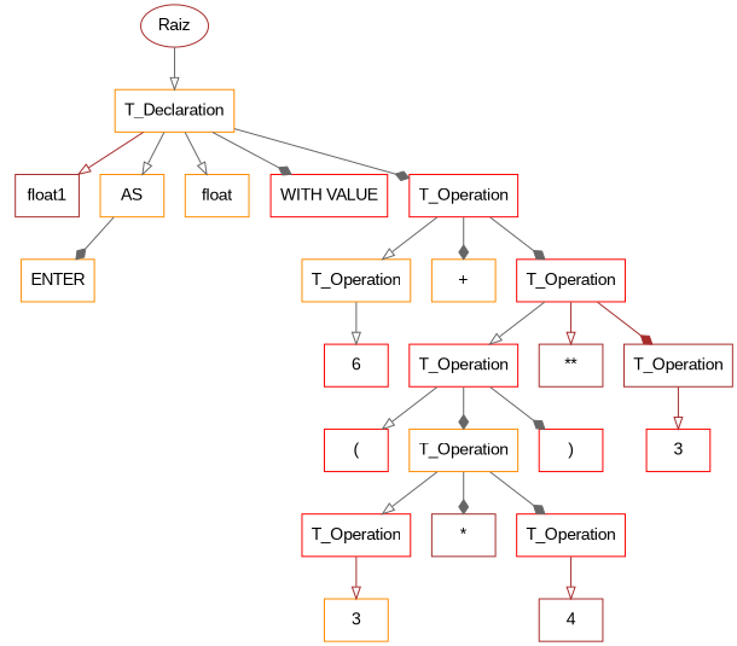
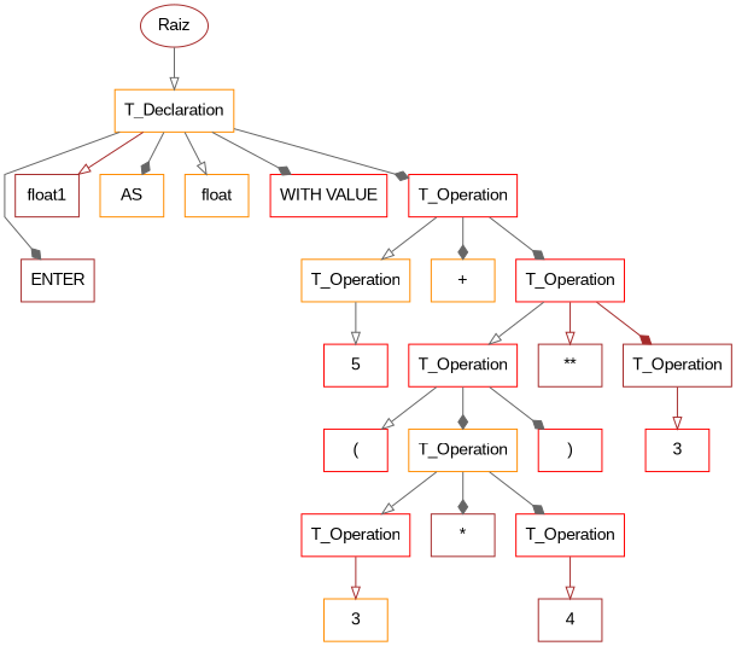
  digraph {
    concentrate=true
    fontname="Liberation Sans"
    splines=polyline
    node [color=red fontname="Liberation Sans" shape=rectangle]
    edge [arrowhead=onormal color=gray40 fontname="Liberation Sans"]
    n1 [color=brown label=Raiz shape=""]
    n2 [color=darkorange label=T_Declaration]
-   n3 [color=darkorange label=ENTER]
+   n3 [color=brown label=ENTER]
    n4 [color=brown label=float1]
    n5 [color=darkorange label=AS]
    n6 [color=darkorange label=float]
    n7 [label="WITH VALUE"]
    n8 [label=T_Operation]
    n9 [color=darkorange label=T_Operation]
    n10 [color=darkorange label="+"]
    n11 [label=T_Operation]
-   n12 [label=6]
+   n12 [label=5]
    n13 [label=T_Operation]
    n14 [color=brown label="**"]
    n15 [color=brown label=T_Operation]
    n16 [label="("]
    n17 [color=darkorange label=T_Operation]
    n18 [label=")"]
    n19 [label=3]
    n20 [label=T_Operation]
    n21 [color=brown label="*"]
    n22 [label=T_Operation]
    n23 [color=darkorange label=3]
    n24 [color=brown label=4]
    n1 -> n2
-   n5 -> n3 [arrowhead=diamond]
+   n2 -> n3 [arrowhead=diamond]
    n2 -> n4 [color=brown]
-   n2 -> n5
+   n2 -> n5 [arrowhead=diamond]
    n2 -> n6
    n2 -> n7 [arrowhead=diamond]
    n2 -> n8 [arrowhead=diamond]
    n8 -> n9
    n8 -> n10 [arrowhead=diamond]
    n8 -> n11 [arrowhead=diamond]
    n9 -> n12
    n11 -> n13
    n11 -> n14 [color=brown]
    n11 -> n15 [arrowhead=diamond color=brown]
    n13 -> n16
    n13 -> n17 [arrowhead=diamond]
    n13 -> n18 [arrowhead=diamond]
    n15 -> n19 [color=brown]
    n17 -> n20
    n17 -> n21 [arrowhead=diamond]
    n17 -> n22 [arrowhead=diamond]
    n20 -> n23 [color=brown]
    n22 -> n24 [color=brown]
  }
